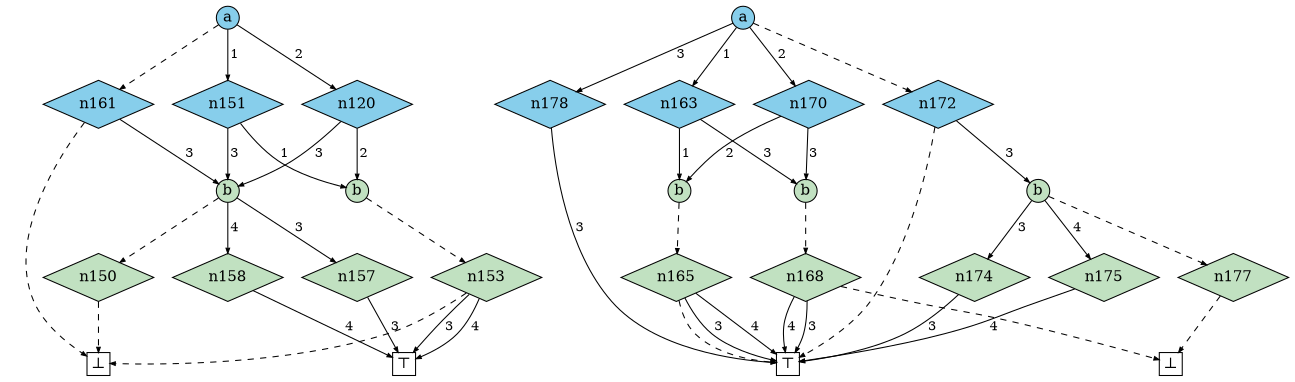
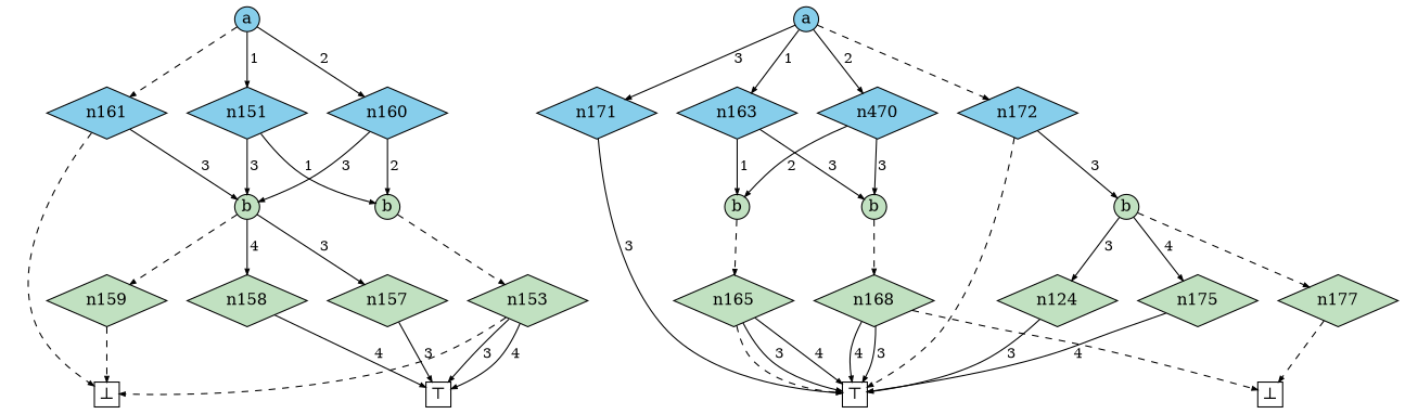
  digraph {
    node [fillcolor="#C1E1C1" shape=diamond style=filled]
    edge [arrowhead=normal arrowsize=0.5 color="#555" fontcolor=black fontsize=12 labelangle=-30]
    n153 [height=0.15 width=0.15]
    n157 [height=0.15 width=0.15]
    n158 [height=0.15 width=0.15]
-   n159 [height=0.15 width=0.15 label=n150]
+   n159 [height=0.15 width=0.15]
    n151 [fillcolor=skyblue height=0.15 width=0.15]
-   n160 [fillcolor=skyblue height=0.15 width=0.15 label=n120]
+   n160 [fillcolor=skyblue height=0.15 width=0.15]
    n161 [fillcolor=skyblue height=0.15 width=0.15]
    n165 [height=0.15 width=0.15]
    n168 [height=0.15 width=0.15]
-   n174 [height=0.15 width=0.15]
+   n174 [height=0.15 width=0.15 label=n124]
    n175 [height=0.15 width=0.15]
    n176 [height=0.15 label=n177 width=0.15]
    n163 [fillcolor=skyblue height=0.15 width=0.15]
-   n170 [fillcolor=skyblue height=0.15 width=0.15]
-   n171 [fillcolor=skyblue height=0.15 width=0.15 label=n178]
+   n170 [fillcolor=skyblue height=0.15 width=0.15 label=n470]
+   n171 [fillcolor=skyblue height=0.15 width=0.15]
    n172 [fillcolor=skyblue height=0.15 width=0.15]
    n154 [fixedsize=true height=0.3 label="⊤" shape=box width=0.3 fillcolor="" style=""]
    n155 [fixedsize=true height=0.3 label="⊥" shape=box width=0.3 fillcolor="" style=""]
    n152 [fixedsize=true label=b shape=circle width=0.3]
    n156 [fixedsize=true label=b shape=circle width=0.3]
    n166 [fixedsize=true height=0.3 label="⊤" shape=box width=0.3 fillcolor="" style=""]
    n169 [fixedsize=true height=0.3 label="⊥" shape=box width=0.3 fillcolor="" style=""]
    n164 [fixedsize=true label=b shape=circle width=0.3]
    n167 [fixedsize=true label=b shape=circle width=0.3]
    n173 [fixedsize=true label=b shape=circle width=0.3]
    n150 [fillcolor=skyblue fixedsize=true label=a shape=circle width=0.3]
    n162 [fillcolor=skyblue fixedsize=true label=a shape=circle width=0.3]
    subgraph sub_1 {
      rank=same
      n153
    }
    subgraph sub_2 {
      rank=same
      n157
      n158
      n159
    }
    subgraph sub_3 {
      rank=same
      n151
      n160
      n161
    }
    subgraph sub_4 {
      rank=same
      n165
    }
    subgraph sub_5 {
      rank=same
      n168
    }
    subgraph sub_6 {
      rank=same
      n174
      n175
      n176
    }
    subgraph sub_7 {
      rank=same
      n163
      n170
      n171
      n172
    }
    n153 -> n154 [label=" 3 "]
    n153 -> n154 [label=" 4 "]
    n153 -> n155 [style=dashed fontcolor="" fontsize="" labelangle=""]
    n157 -> n154 [label=" 3 "]
    n158 -> n154 [label=" 4 "]
    n159 -> n155 [style=dashed fontcolor="" fontsize="" labelangle=""]
    n151 -> n152 [label=" 1 "]
    n151 -> n156 [label=" 3 "]
    n160 -> n152 [label=" 2 "]
    n160 -> n156 [label=" 3 "]
    n161 -> n155 [style=dashed fontcolor="" fontsize="" labelangle=""]
    n161 -> n156 [label=" 3 "]
    n165 -> n166 [label=" 3 "]
    n165 -> n166 [label=" 4 "]
    n165 -> n166 [style=dashed fontcolor="" fontsize="" labelangle=""]
    n168 -> n166 [label=" 3 "]
    n168 -> n166 [label=" 4 "]
    n168 -> n169 [style=dashed fontcolor="" fontsize="" labelangle=""]
    n174 -> n166 [label=" 3 "]
    n175 -> n166 [label=" 4 "]
    n176 -> n169 [style=dashed fontcolor="" fontsize="" labelangle=""]
    n163 -> n164 [label=" 1 "]
    n163 -> n167 [label=" 3 "]
    n170 -> n164 [label=" 2 "]
    n170 -> n167 [label=" 3 "]
    n171 -> n166 [label=" 3 "]
    n172 -> n166 [style=dashed fontcolor="" fontsize="" labelangle=""]
    n172 -> n173 [label=" 3 "]
    n152 -> n153 [style=dashed fontcolor="" fontsize="" labelangle=""]
    n156 -> n157 [label=" 3 "]
    n156 -> n158 [label=" 4 "]
    n156 -> n159 [style=dashed fontcolor="" fontsize="" labelangle=""]
    n164 -> n165 [style=dashed fontcolor="" fontsize="" labelangle=""]
    n167 -> n168 [style=dashed fontcolor="" fontsize="" labelangle=""]
    n173 -> n174 [label=" 3 "]
    n173 -> n175 [label=" 4 "]
    n173 -> n176 [style=dashed fontcolor="" fontsize="" labelangle=""]
    n150 -> n151 [label=" 1 "]
    n150 -> n160 [label=" 2 "]
    n150 -> n161 [style=dashed fontcolor="" fontsize="" labelangle=""]
    n162 -> n163 [label=" 1 "]
    n162 -> n170 [label=" 2 "]
    n162 -> n171 [label=" 3 "]
    n162 -> n172 [style=dashed fontcolor="" fontsize="" labelangle=""]
  }
